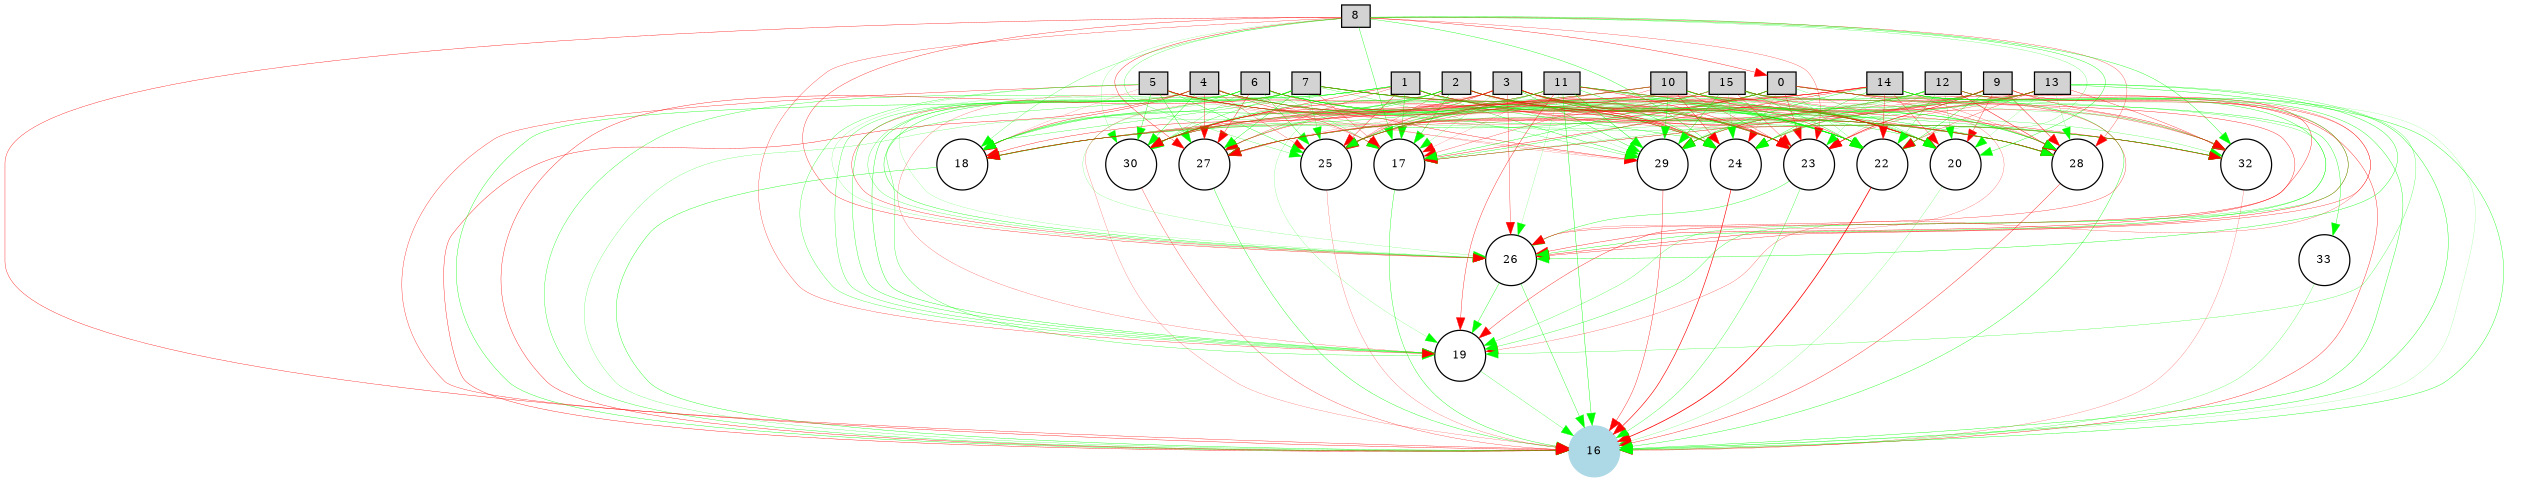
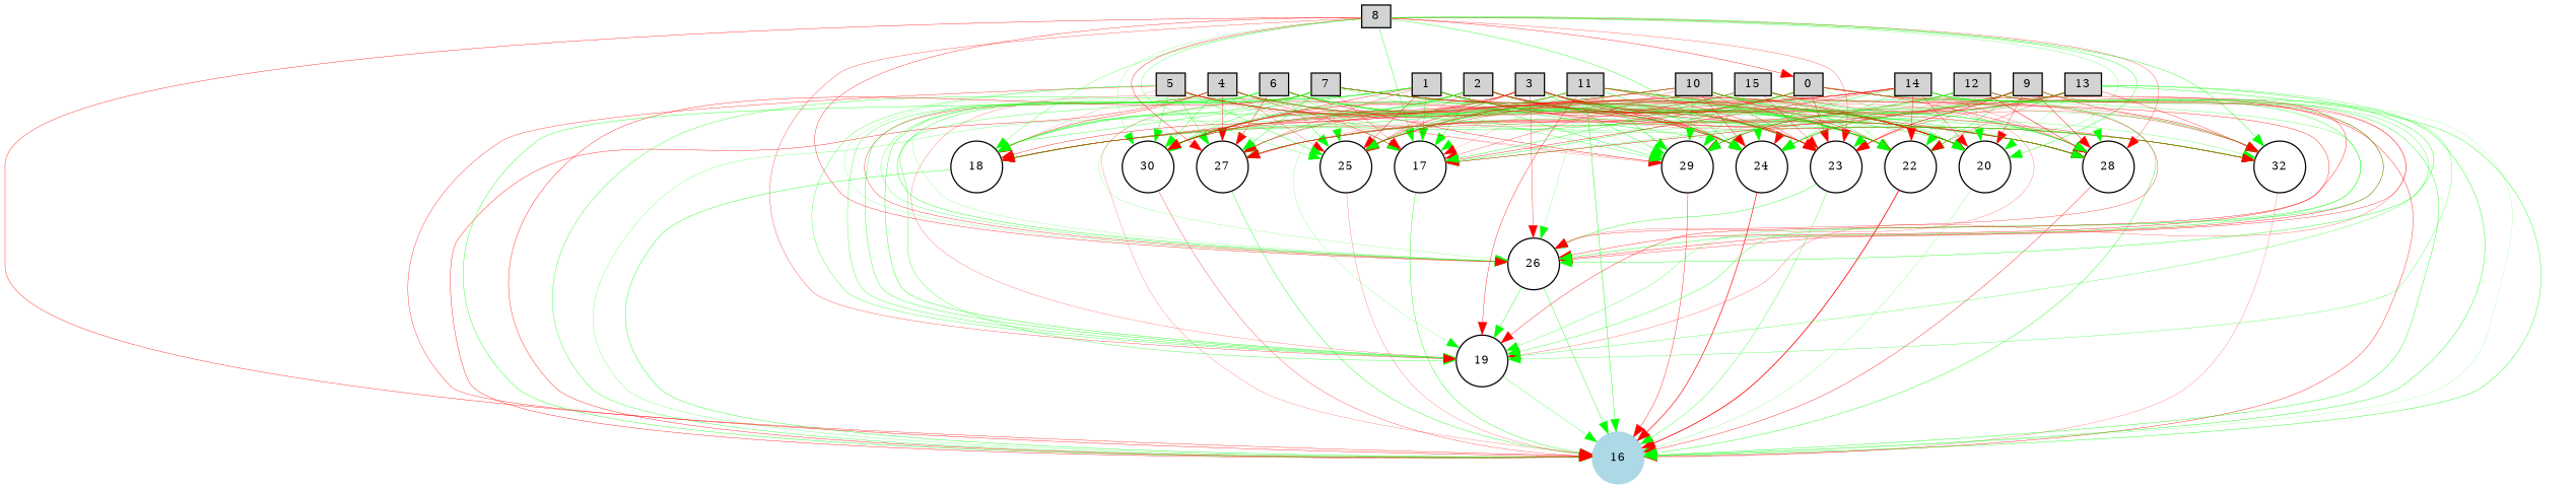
  digraph {
    fontname="DejaVu Serif"
    node [fontname="DejaVu Serif" fontsize=9 shape=box style=filled]
    edge [color=green fontname="DejaVu Serif" penwidth=0.30000000000000004 style=solid]
    0 [height=0.2 width=0.2]
    16 [color=lightblue height=0.2 shape=circle width=0.2]
    26 [height=0.2 shape=circle width=0.2 style=""]
    27 [height=0.2 shape=circle width=0.2 style=""]
    17 [height=0.2 shape=circle width=0.2 style=""]
    20 [height=0.2 shape=circle width=0.2 style=""]
    28 [height=0.2 shape=circle width=0.2 style=""]
    25 [height=0.2 shape=circle width=0.2 style=""]
    22 [height=0.2 shape=circle width=0.2 style=""]
    23 [height=0.2 shape=circle width=0.2 style=""]
    30 [height=0.2 shape=circle width=0.2 style=""]
    32 [height=0.2 shape=circle width=0.2 style=""]
    24 [height=0.2 shape=circle width=0.2 style=""]
    19 [height=0.2 shape=circle width=0.2 style=""]
    18 [height=0.2 shape=circle width=0.2 style=""]
    29 [height=0.2 shape=circle width=0.2 style=""]
    1 [height=0.2 width=0.2]
    2 [height=0.2 width=0.2]
    3 [height=0.2 width=0.2]
    4 [height=0.2 width=0.2]
    5 [height=0.2 width=0.2]
    6 [height=0.2 width=0.2]
    7 [height=0.2 width=0.2]
    8 [height=0.2 width=0.2]
    9 [height=0.2 width=0.2]
    10 [height=0.2 width=0.2]
    11 [height=0.2 width=0.2]
    12 [height=0.2 width=0.2]
    13 [height=0.2 width=0.2]
    14 [height=0.2 width=0.2]
    15 [height=0.2 width=0.2]
-   33 [height=0.2 shape=circle width=0.2 style=""]
    0 -> 16 [color=red]
    0 -> 26 [color=red]
    0 -> 27 [color=red]
    0 -> 17 [penwidth=0.2943446737837031]
    0 -> 20 [penwidth=0.1891743547030718]
    0 -> 28 [color=red]
    0 -> 25 [penwidth=0.16510279396735916]
    0 -> 22 [penwidth=0.17130965028879902]
    0 -> 23 [color=red]
    0 -> 30 [color=red]
    0 -> 32 [color=red penwidth=0.19151862118061944]
    0 -> 24 [color=red penwidth=0.12927446340470475]
    0 -> 19 [penwidth=0.20996869448986238]
    0 -> 18
    0 -> 29 [penwidth=0.11534258749330112]
    26 -> 16 [penwidth=0.2898430299743455]
    26 -> 19
    27 -> 16 [penwidth=0.2949832209117653]
    17 -> 16
    20 -> 16 [penwidth=0.15012713697617203]
    28 -> 16 [color=red]
    25 -> 16 [color=red penwidth=0.16564914953818122]
    22 -> 16 [color=red penwidth=0.619896329513149]
    23 -> 16 [penwidth=0.24713070646536084]
    23 -> 26 [penwidth=0.2888685940597345]
    30 -> 16 [color=red penwidth=0.22814701106393062]
    32 -> 16 [color=red penwidth=0.15886021087634017]
    24 -> 16 [color=red penwidth=0.49529003642461245]
    19 -> 16 [penwidth=0.21129998532273264]
    18 -> 16
    29 -> 16 [color=red]
    1 -> 16 [penwidth=0.27347125557901697]
    1 -> 26 [penwidth=0.12420399579607388]
    1 -> 27 [color=red penwidth=0.20962442207569]
    1 -> 17
    1 -> 20 [color=red]
    1 -> 28 [color=red]
    1 -> 25 [color=red]
    1 -> 22 [penwidth=0.22990554412526598]
    1 -> 23 [penwidth=0.25531657454727297]
    1 -> 30 [color=red]
    1 -> 32 [color=red penwidth=0.17013310977833435]
    1 -> 24 [penwidth=0.11810274791160136]
    1 -> 19 [penwidth=0.24416669480953113]
    1 -> 18 [penwidth=0.25324449094154755]
    1 -> 29
    2 -> 16 [penwidth=0.17397526598250113]
    2 -> 26 [penwidth=0.13346101540896194]
    2 -> 27 [penwidth=0.28436915984705835]
    2 -> 17
    2 -> 20 [color=red penwidth=0.4868539873783768]
    2 -> 28 [penwidth=0.1642236025192681]
    2 -> 25 [color=red penwidth=0.20203980549728545]
    2 -> 22 [penwidth=0.31070985026900855]
    2 -> 23 [color=red penwidth=0.13932901112096738]
    2 -> 30
    2 -> 32 [color=red]
    2 -> 24 [color=red penwidth=0.2808287554220389]
    2 -> 19 [color=red penwidth=0.1731972079642461]
    2 -> 18
    2 -> 29 [penwidth=0.12863294145294804]
    3 -> 16 [color=red penwidth=0.15643491896740713]
    3 -> 26 [color=red penwidth=0.25495923630606737]
    3 -> 27 [color=red]
    3 -> 17 [penwidth=0.14346411827818345]
    3 -> 20 [color=red]
    3 -> 28 [color=red]
    3 -> 25 [color=red]
    3 -> 22 [penwidth=0.2546839208765352]
    3 -> 23 [color=red]
    3 -> 30 [color=red penwidth=0.1360770522163935]
    3 -> 32
    3 -> 24 [color=red penwidth=0.48057830985111927]
    3 -> 19 [penwidth=0.130521010377893]
    3 -> 18 [color=red]
    3 -> 29
    4 -> 16 [color=red]
    4 -> 26 [color=red penwidth=0.26632772068981425]
    4 -> 27 [color=red]
    4 -> 17 [color=red]
    4 -> 20 [penwidth=0.27445718940991426]
    4 -> 28 [color=red penwidth=0.15625491134931735]
    4 -> 25 [color=red penwidth=0.19322901517111463]
    4 -> 22 [penwidth=0.18703800478394353]
    4 -> 23 [penwidth=0.23791664685130862]
    4 -> 30
    4 -> 24 [color=red]
    4 -> 19 [penwidth=0.24679269113680502]
    4 -> 18 [color=red]
    4 -> 29 [color=red penwidth=0.12772248119620136]
    5 -> 16 [color=red penwidth=0.27056727585265183]
    5 -> 26 [penwidth=0.13113173141287623]
    5 -> 27
    5 -> 17 [color=red penwidth=0.12143656442942691]
    5 -> 20 [color=red penwidth=0.24665590382694788]
    5 -> 25
    5 -> 22 [penwidth=0.3724273312391294]
    5 -> 23 [color=red]
    5 -> 30
    5 -> 24 [color=red]
    5 -> 19 [penwidth=0.24216356131137365]
    5 -> 18 [color=red penwidth=0.11164998774764157]
    5 -> 29 [color=red penwidth=0.15495337072848375]
    6 -> 16
    6 -> 26 [penwidth=0.20569021761793527]
    6 -> 27 [color=red]
    6 -> 17 [penwidth=0.20018274943729003]
    6 -> 20 [color=red penwidth=0.1452815481858569]
    6 -> 28
    6 -> 25
    6 -> 22 [penwidth=0.2433233796423389]
    6 -> 23 [penwidth=0.22578833712633434]
    6 -> 30 [penwidth=0.17387638553375756]
    6 -> 32 [penwidth=0.17581997050042714]
    6 -> 24 [penwidth=0.16720057296875002]
    6 -> 19 [penwidth=0.27581902096275224]
    6 -> 18 [penwidth=0.2834751344514768]
    6 -> 29 [color=red]
    7 -> 16 [color=red]
    7 -> 26
    7 -> 27
    7 -> 17 [color=red penwidth=0.20485740439991973]
    7 -> 20 [color=red]
    7 -> 28 [color=red]
    7 -> 25 [penwidth=0.20829637292604886]
-   7 -> 22
+   7 -> 22 [color=red]
    7 -> 23 [color=red]
    7 -> 30 [penwidth=0.2612572932622136]
    7 -> 32 [penwidth=0.24156765507195502]
    7 -> 24
    7 -> 19
    7 -> 18 [penwidth=0.29960783343139075]
    7 -> 29 [penwidth=0.2136621578638218]
    8 -> 0 [color=red]
    8 -> 16 [color=red penwidth=0.2948183177033908]
    8 -> 26 [color=red penwidth=0.28009459758380884]
    8 -> 27 [color=red]
    8 -> 17 [penwidth=0.29860259012852364]
    8 -> 20
    8 -> 28 [color=red penwidth=0.21955098271832968]
    8 -> 25 [penwidth=0.2050946176325056]
    8 -> 22 [penwidth=0.16926950736871776]
    8 -> 23 [color=red penwidth=0.2142157996050858]
    8 -> 30 [penwidth=0.12458697956783667]
    8 -> 32
    8 -> 24
    8 -> 19 [color=red penwidth=0.2350508684951965]
    8 -> 18 [penwidth=0.20288317865168798]
    9 -> 16 [penwidth=0.10575189703662055]
    9 -> 26 [color=red penwidth=0.2618642081218556]
    9 -> 27 [color=red]
    9 -> 17 [penwidth=0.13274043284086323]
    9 -> 20 [color=red penwidth=0.26029640291561484]
    9 -> 28 [color=red penwidth=0.3422926610270303]
    9 -> 25 [penwidth=0.17652197748949727]
    9 -> 22
    9 -> 23 [color=red penwidth=0.472729295090178]
    9 -> 30 [color=red penwidth=0.19734195329361898]
    9 -> 32 [color=red]
    9 -> 24 [color=red]
+   9 -> 19 [penwidth=0.22511212113859802]
    9 -> 29
    10 -> 16
    10 -> 26 [color=red penwidth=0.16954042062661068]
    10 -> 27 [color=red penwidth=0.10784572150203901]
    10 -> 17 [color=red penwidth=0.2255102287999558]
    10 -> 20
    10 -> 28
    10 -> 25 [color=red penwidth=0.2699957923413757]
    10 -> 22 [color=red]
    10 -> 23 [color=red penwidth=0.21795821116816166]
    10 -> 30
    10 -> 32 [penwidth=0.18920379352627206]
    10 -> 24 [color=red]
    10 -> 18 [color=red]
    10 -> 29
    11 -> 16 [penwidth=0.3371738943788226]
    11 -> 26 [penwidth=0.13383286081263135]
    11 -> 27 [color=red penwidth=0.11489095381051274]
    11 -> 17 [color=red penwidth=0.11547255183468176]
    11 -> 20
    11 -> 28
    11 -> 25
    11 -> 22
    11 -> 23 [color=red]
    11 -> 30 [color=red]
    11 -> 32 [color=red penwidth=0.2819045410613511]
    11 -> 24
    11 -> 19 [color=red]
    11 -> 18
    11 -> 29 [penwidth=0.3701882539287418]
    12 -> 16 [penwidth=0.3075635659304175]
    12 -> 26 [color=red]
    12 -> 27 [color=red penwidth=0.2421147836359258]
    12 -> 17 [penwidth=0.17812160114400755]
    12 -> 20 [penwidth=0.18300337884813866]
    12 -> 28 [color=red penwidth=0.3925336821013514]
    12 -> 25 [penwidth=0.20447514886285884]
    12 -> 22 [penwidth=0.19184261363243144]
    12 -> 23 [color=red penwidth=0.1372140592149818]
    12 -> 32 [penwidth=0.16239146615450167]
    12 -> 24 [penwidth=0.21743592939632156]
    12 -> 19 [color=red penwidth=0.19318677929535172]
    12 -> 18 [penwidth=0.17589686868411664]
    12 -> 29 [penwidth=0.15138303074279552]
    13 -> 16
    13 -> 26
    13 -> 27 [penwidth=0.23849513893459715]
    13 -> 17 [color=red]
    13 -> 20 [penwidth=0.12534444476865994]
    13 -> 28 [penwidth=0.1462252425733449]
    13 -> 25 [color=red penwidth=0.1873314858246331]
    13 -> 22 [color=red penwidth=0.23209314737113199]
    13 -> 23 [color=red penwidth=0.21290543277882323]
    13 -> 30
    13 -> 32 [color=red penwidth=0.26337115893526936]
    13 -> 24
    13 -> 19 [penwidth=0.2127724335762945]
    13 -> 29 [color=red]
    14 -> 16
    14 -> 26
    14 -> 17 [color=red]
    14 -> 20 [color=red penwidth=0.23506959983722914]
    14 -> 28 [color=red penwidth=0.18326255652390805]
    14 -> 25 [color=red]
    14 -> 22 [color=red penwidth=0.28560134813209526]
    14 -> 23 [penwidth=0.11924286804330225]
    14 -> 30 [color=red]
    14 -> 32 [penwidth=0.16456209826791762]
    14 -> 24 [penwidth=0.2639413319623699]
    14 -> 19 [penwidth=0.25923611122737333]
    14 -> 18 [color=red penwidth=0.29075770474051543]
    14 -> 29
    15 -> 26 [color=red penwidth=0.24606959273782353]
    15 -> 27 [color=red penwidth=0.11287930131493794]
    15 -> 17
    15 -> 20 [penwidth=0.16466703504997987]
    15 -> 28
    15 -> 25 [penwidth=0.16638167377846852]
    15 -> 22
    15 -> 23 [color=red penwidth=0.23256356882306434]
    15 -> 30 [color=red penwidth=0.11971240302728592]
    15 -> 32 [color=red penwidth=0.21605247001365407]
    15 -> 24 [penwidth=0.1518601928525023]
    15 -> 19 [color=red]
    15 -> 18 [color=red penwidth=0.16876678032280434]
    15 -> 29
-   15 -> 33
-   33 -> 16 [penwidth=0.19384547479582404]
  }
